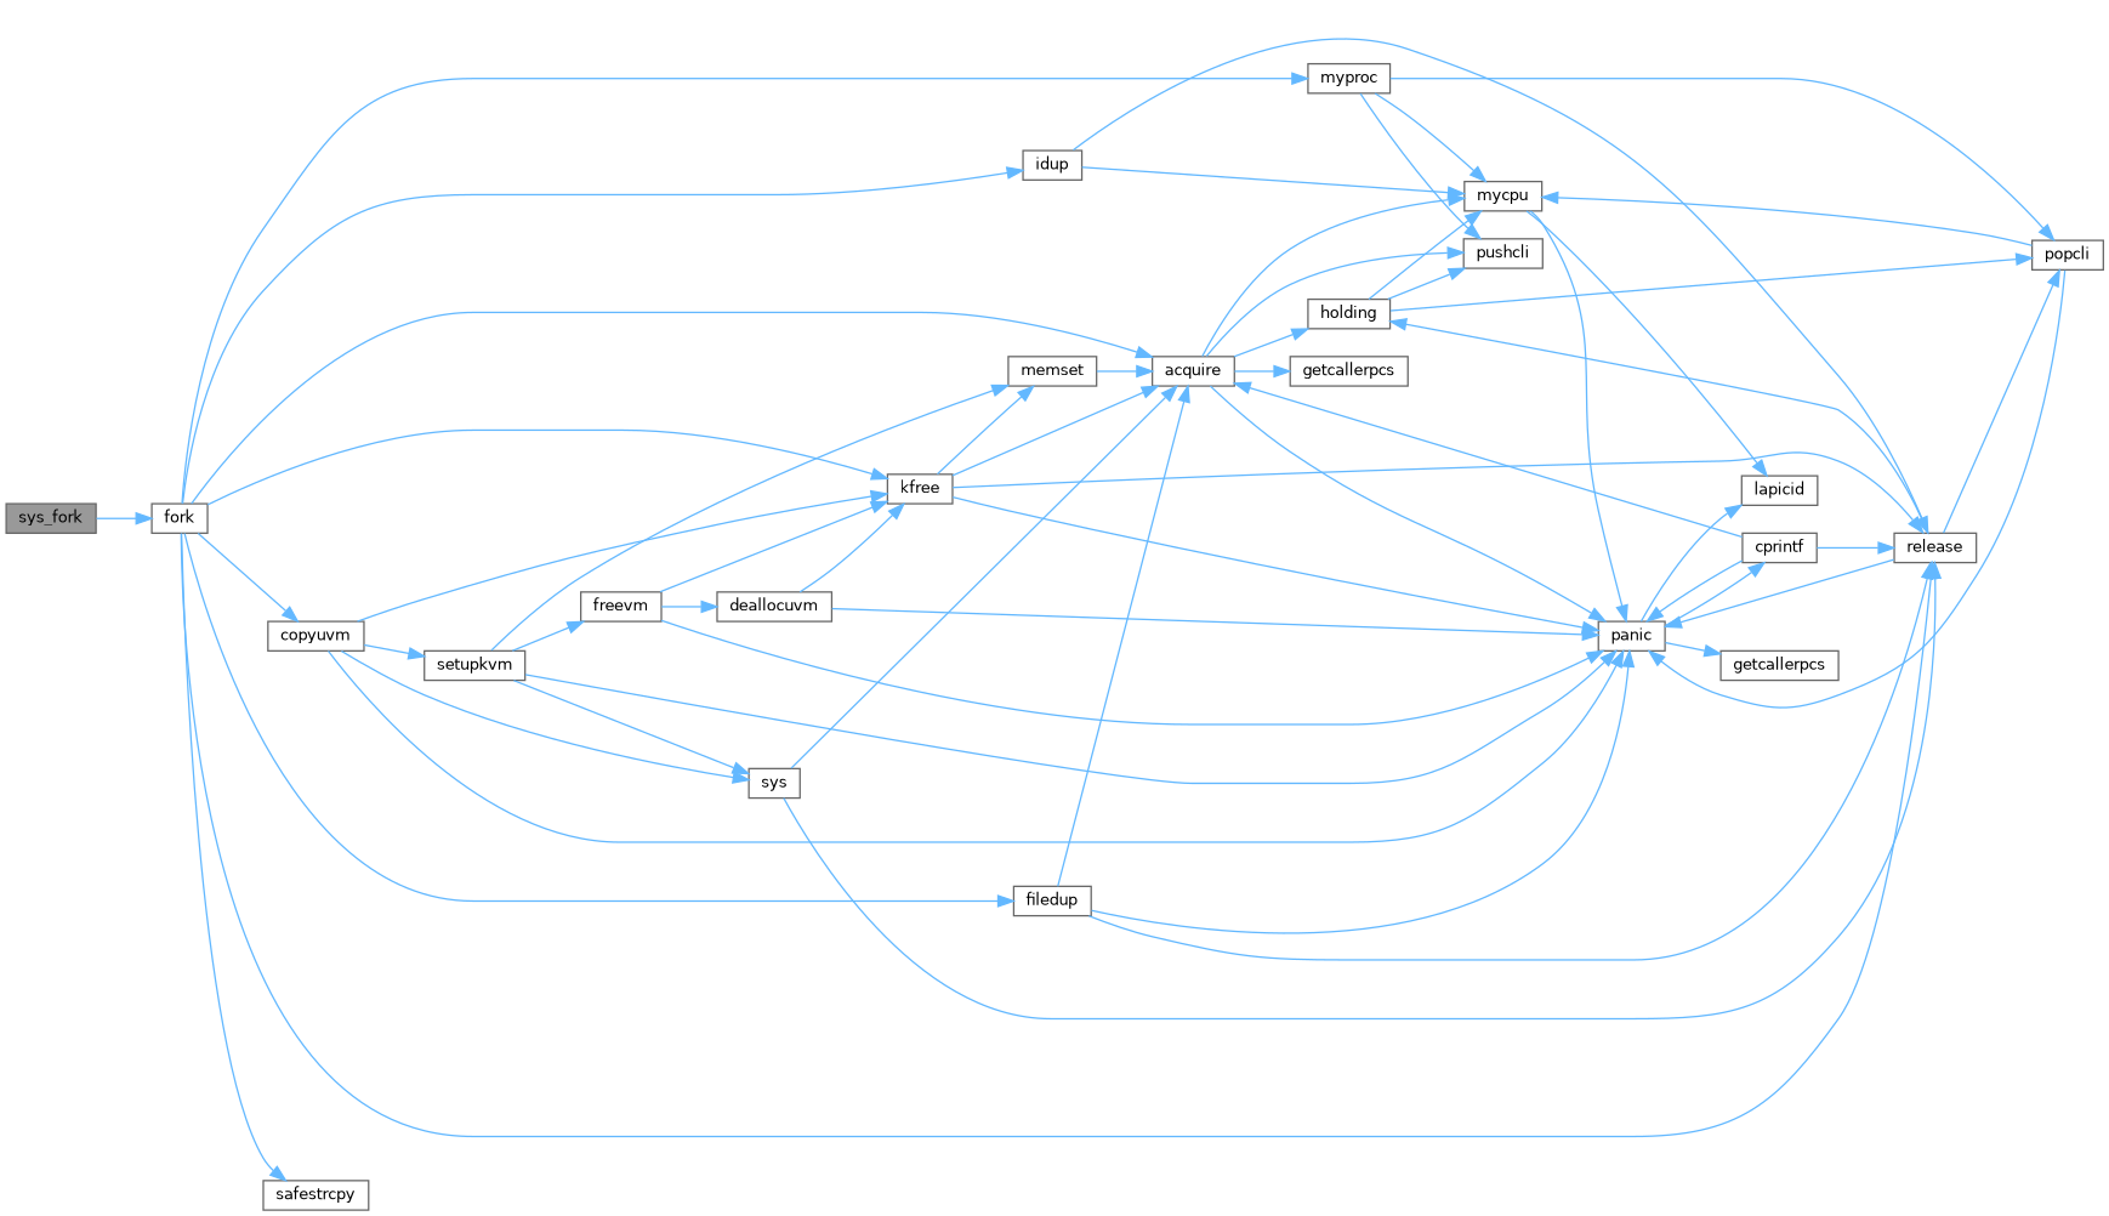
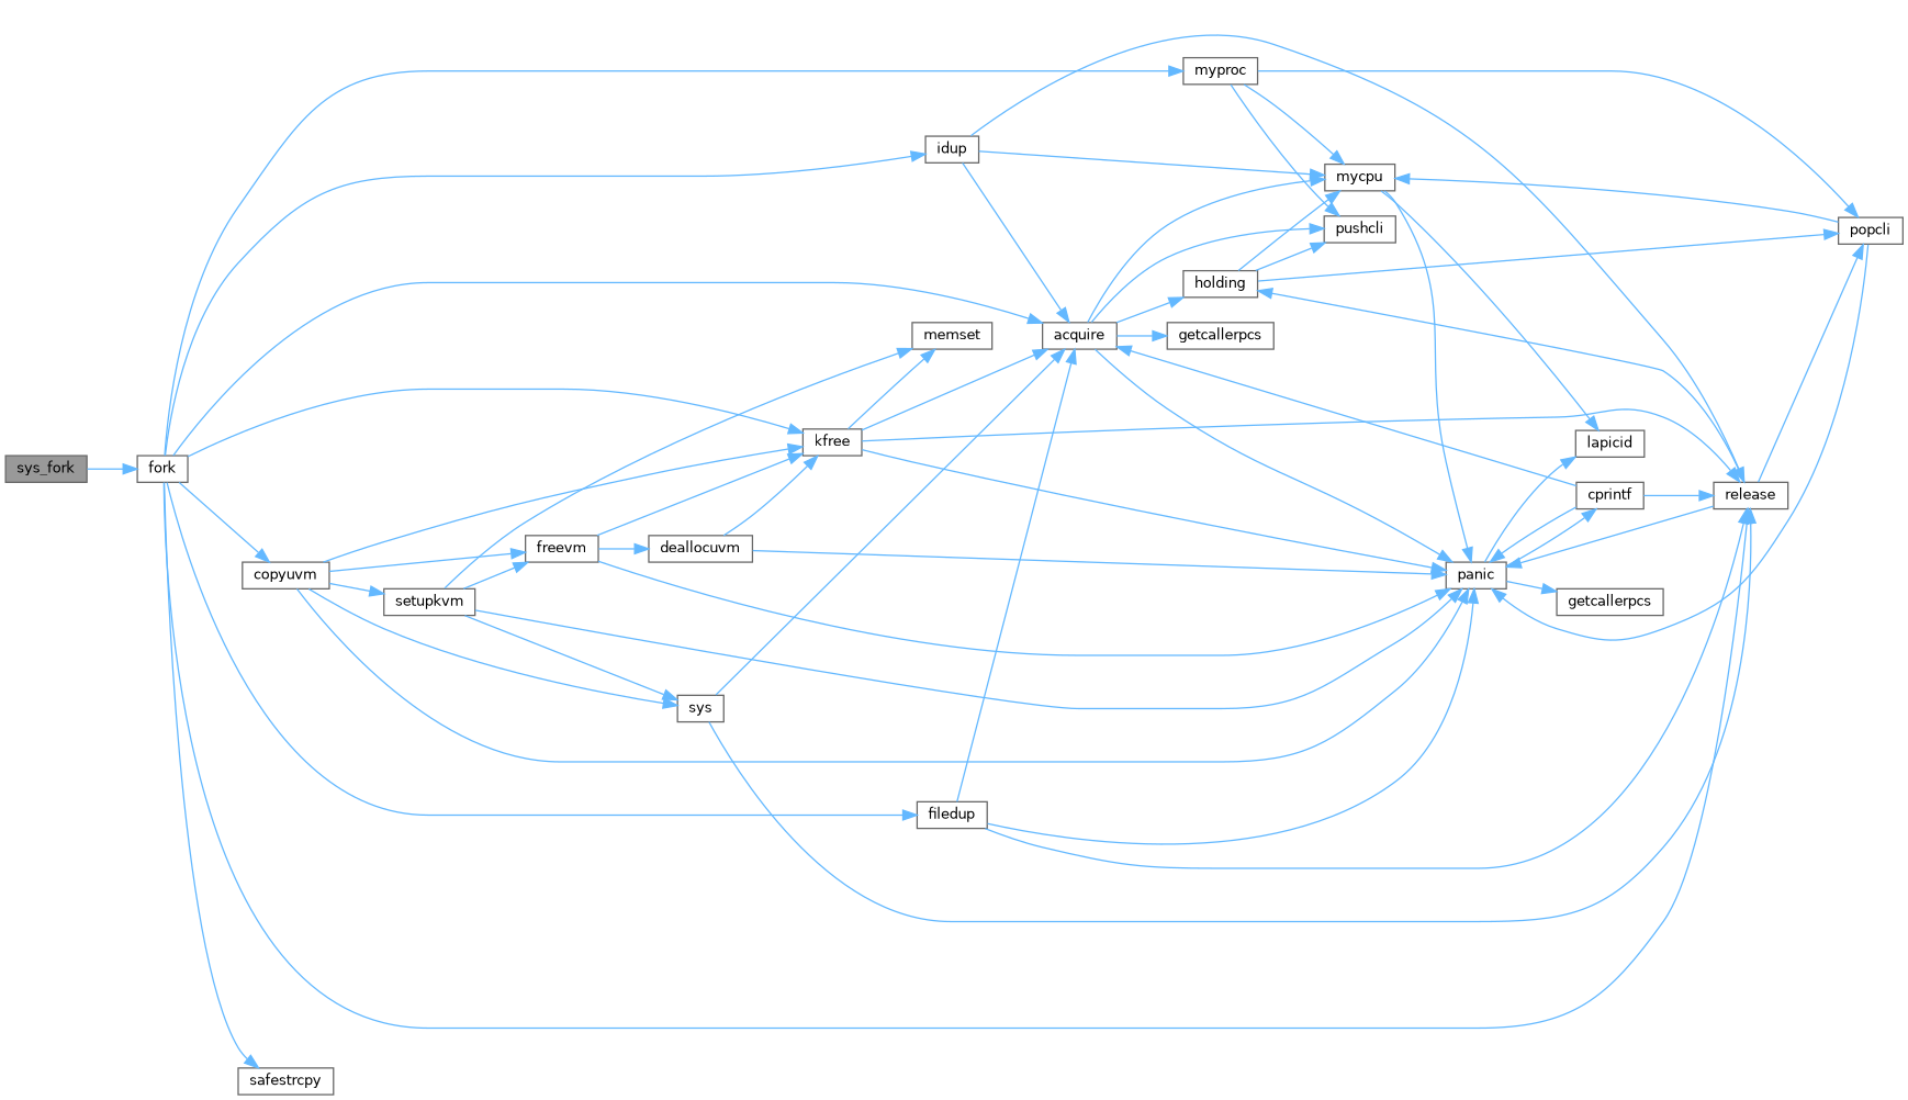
  digraph {
    rankdir=LR
    node [color=grey40 fillcolor=white fontname=Helvetica fontsize=10 shape=box style=filled]
    edge [color=steelblue1 fontname=Helvetica fontsize=10 labelfontname=Helvetica labelfontsize=10 style=solid]
    n1 [color=gray40 fillcolor=grey60 fontcolor=black height=0.2 label=sys_fork width=0.4]
    n2 [height=0.2 label=fork width=0.4]
    n3 [height=0.2 label=acquire width=0.4]
    n4 [height=0.2 label=release width=0.4]
    n5 [height=0.2 label=copyuvm width=0.4]
    n6 [height=0.2 label=kfree width=0.4]
    n7 [height=0.2 label=filedup width=0.4]
    n8 [height=0.2 label=idup width=0.4]
    n9 [height=0.2 label=myproc width=0.4]
    n10 [height=0.2 label=safestrcpy width=0.4]
    n11 [height=0.2 label=getcallerpcs width=0.4]
    n12 [height=0.2 label=holding width=0.4]
    n13 [height=0.2 label=mycpu width=0.4]
    n14 [height=0.2 label=panic width=0.4]
    n15 [height=0.2 label=pushcli width=0.4]
    n16 [height=0.2 label=popcli width=0.4]
    n17 [height=0.2 label=freevm width=0.4]
    n18 [height=0.2 label=sys width=0.4]
    n19 [height=0.2 label=setupkvm width=0.4]
    n20 [height=0.2 label=memset width=0.4]
    n21 [height=0.2 label=lapicid width=0.4]
    n22 [height=0.2 label=cprintf width=0.4]
    n23 [height=0.2 label=getcallerpcs width=0.4]
    n24 [height=0.2 label=deallocuvm width=0.4]
    n1 -> n2
    n2 -> n3
    n2 -> n4
    n2 -> n5
    n2 -> n6
    n2 -> n7
    n2 -> n8
    n2 -> n9
    n2 -> n10
    n3 -> n11
    n3 -> n12
    n3 -> n13
    n3 -> n14
    n3 -> n15
    n4 -> n12
    n4 -> n14
    n4 -> n16
    n5 -> n6
    n5 -> n14
+   n5 -> n17
    n5 -> n18
    n5 -> n19
    n6 -> n3
    n6 -> n4
    n6 -> n14
    n6 -> n20
    n7 -> n3
    n7 -> n4
    n7 -> n14
-   n20 -> n3
+   n8 -> n3
    n8 -> n4
    n8 -> n13
    n9 -> n13
    n9 -> n15
    n9 -> n16
    n12 -> n13
    n12 -> n15
    n12 -> n16
    n13 -> n14
    n13 -> n21
    n14 -> n21
    n14 -> n22
    n14 -> n23
    n16 -> n13
    n16 -> n14
    n17 -> n6
    n17 -> n14
    n17 -> n24
    n18 -> n3
    n18 -> n4
    n19 -> n14
    n19 -> n17
    n19 -> n18
    n19 -> n20
    n22 -> n3
    n22 -> n4
    n22 -> n14
    n24 -> n6
    n24 -> n14
  }
